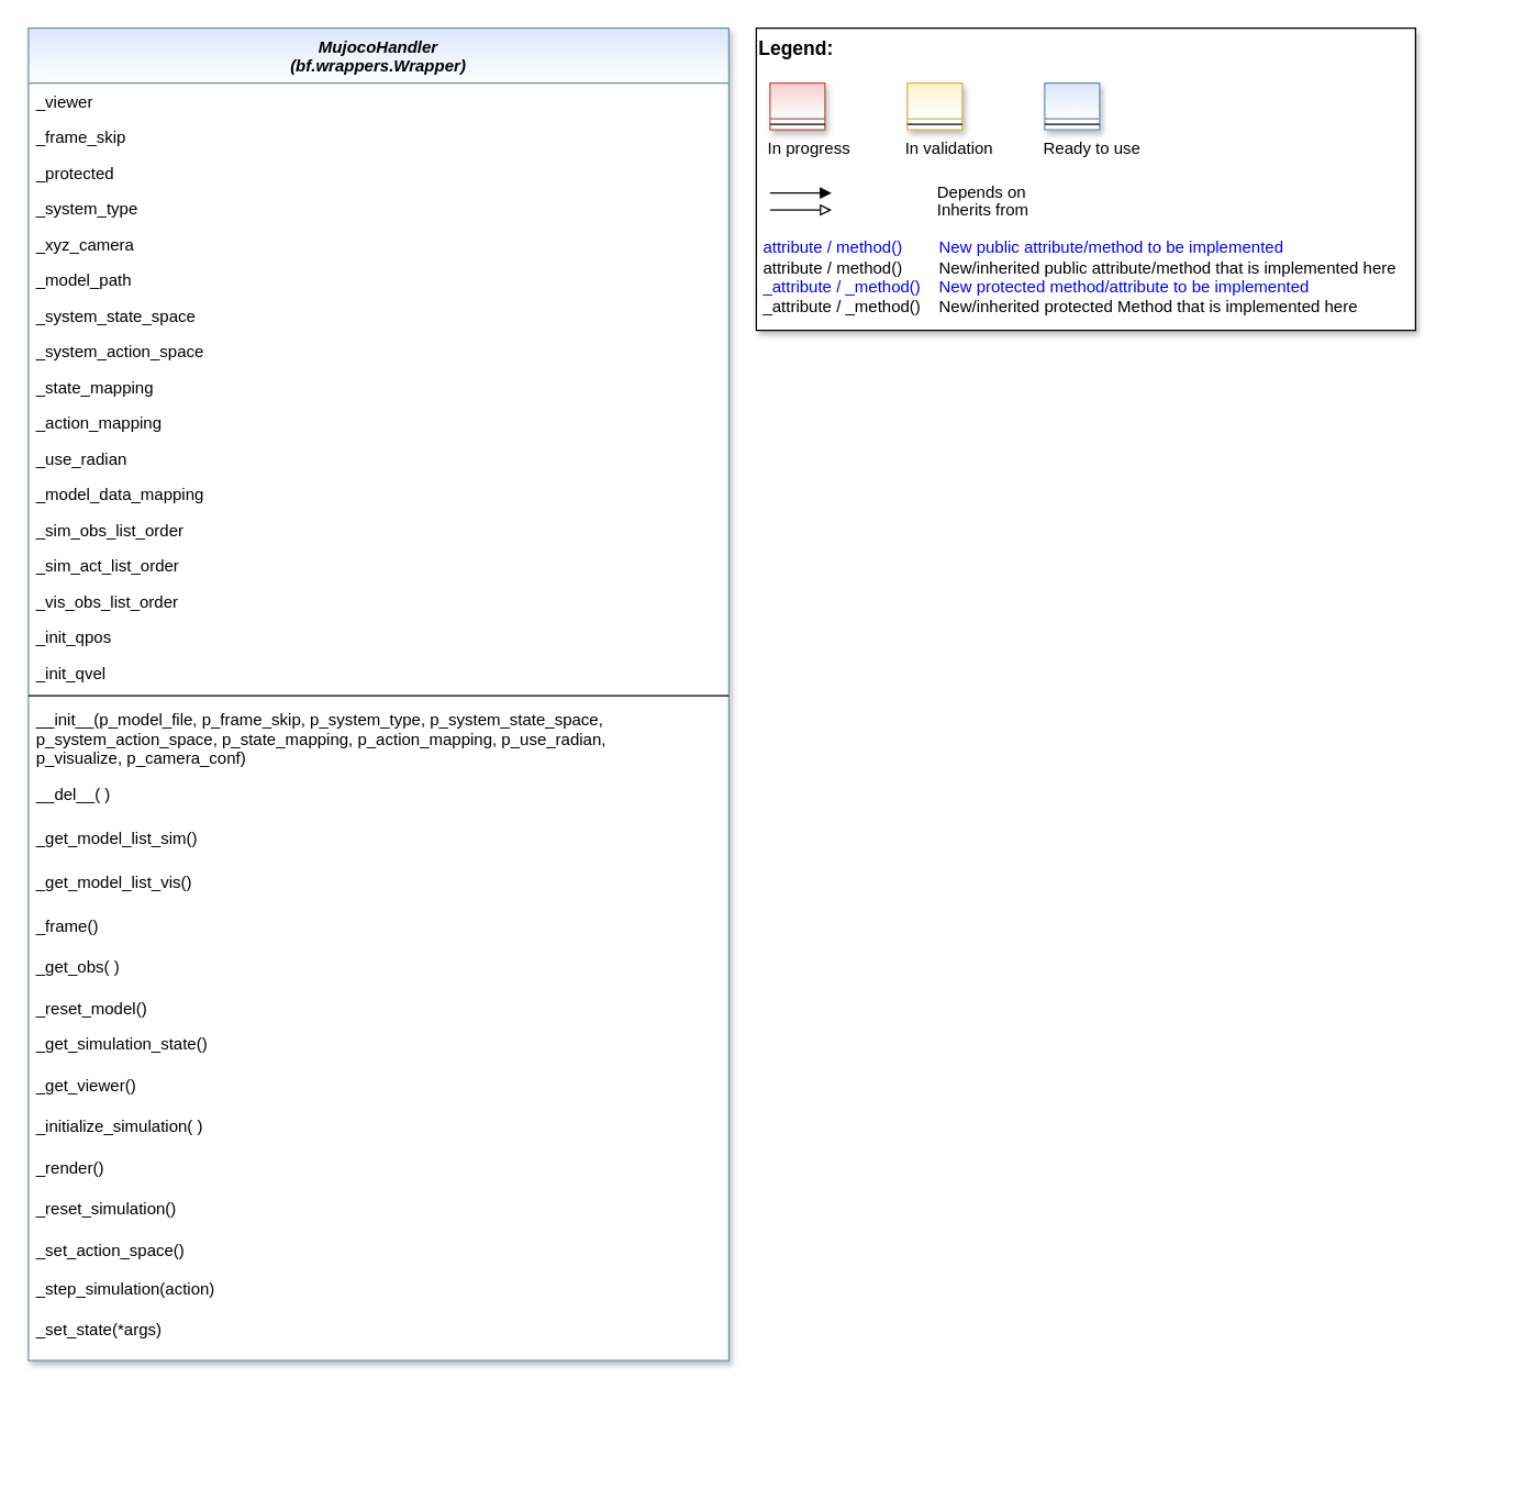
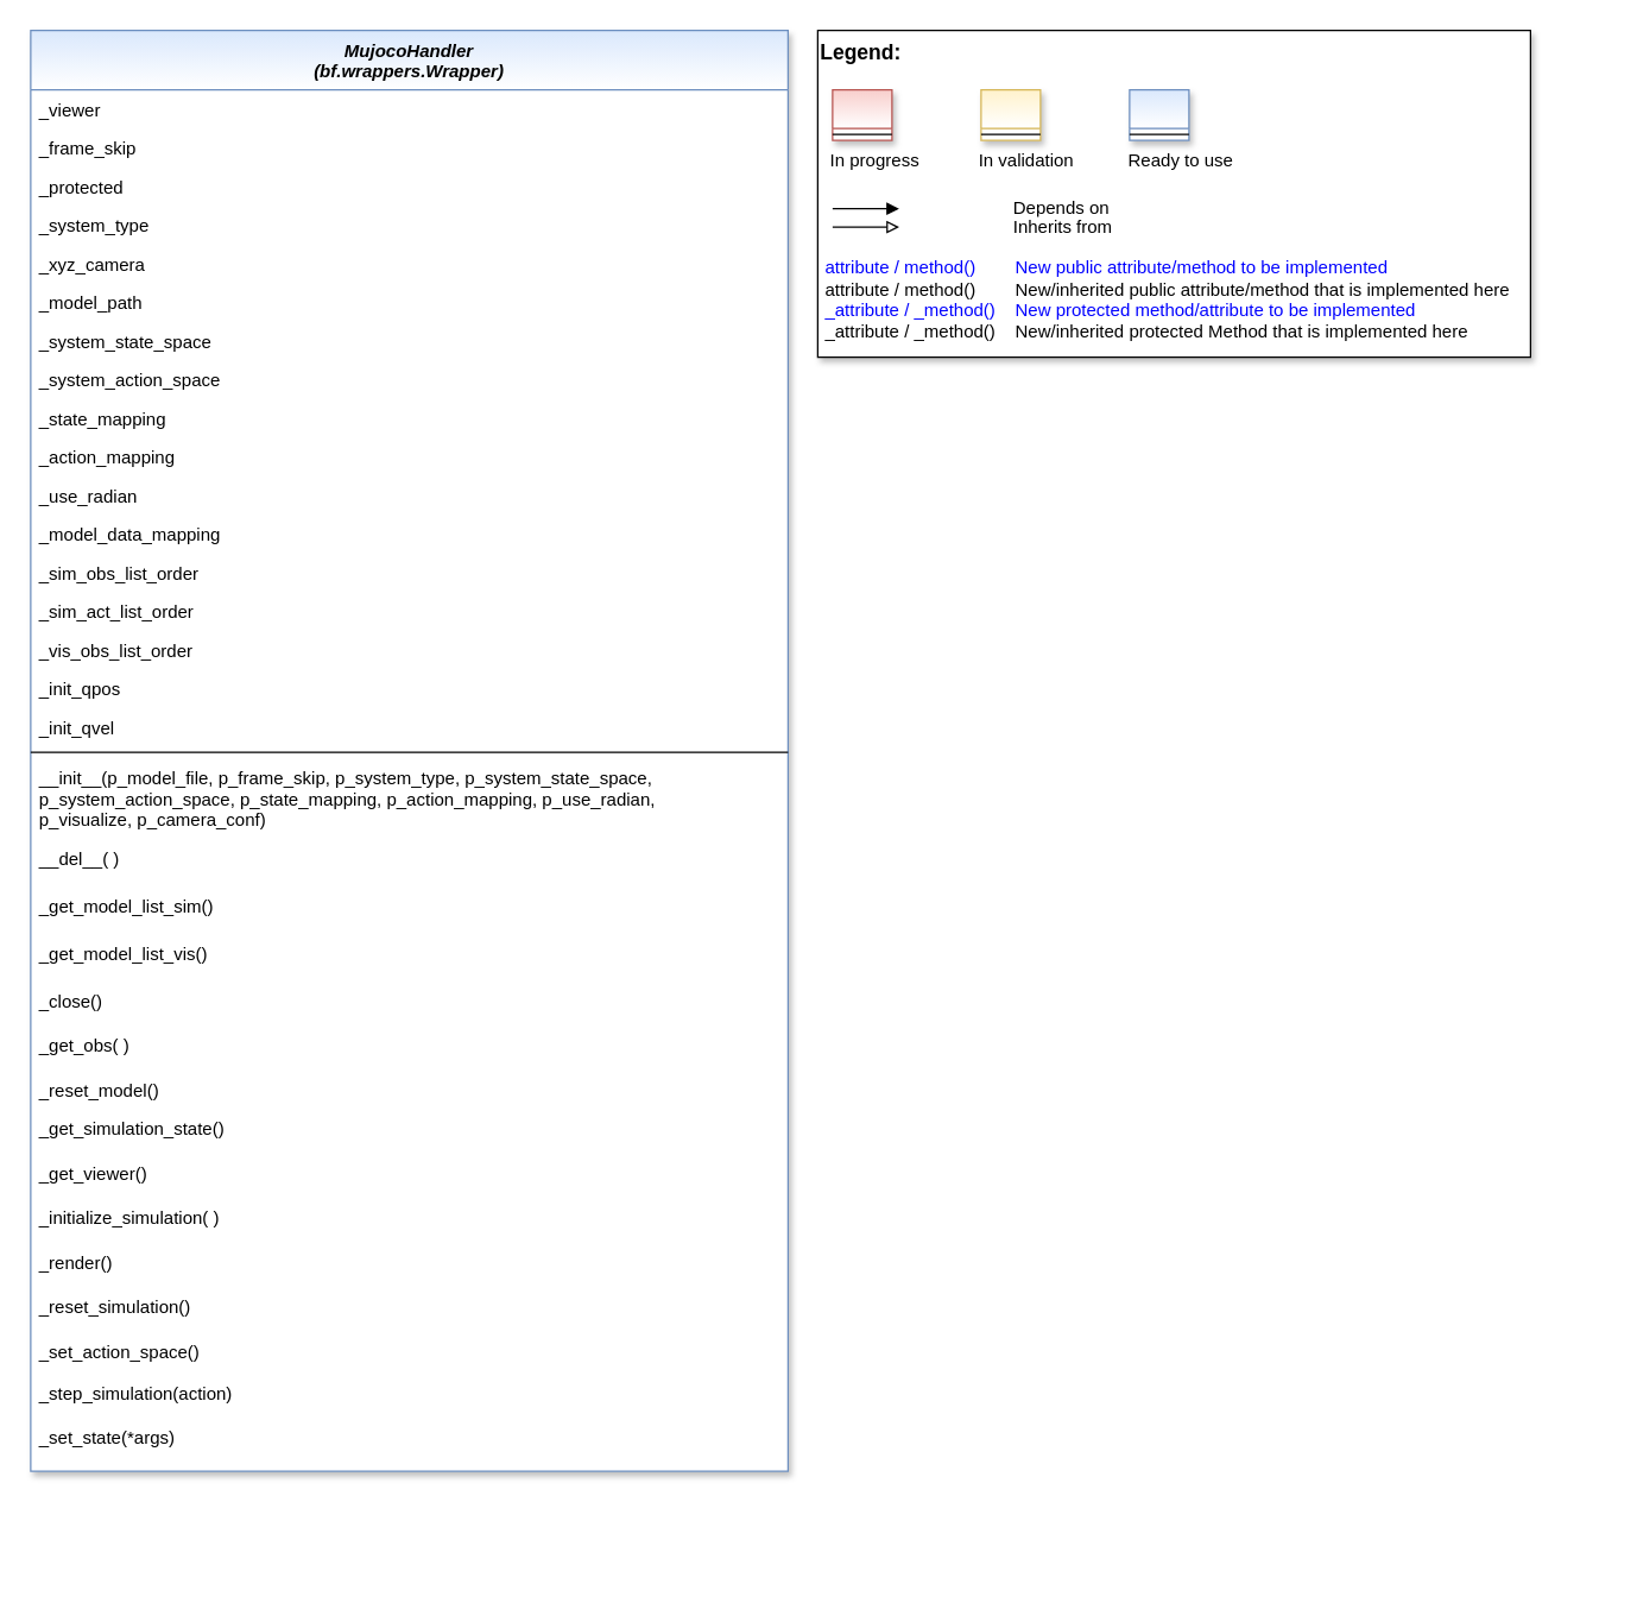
  <mxCell id="0" />
  <mxCell id="1" parent="0" />
  <mxCell id="2" value="" style="group" parent="1" vertex="1" connectable="0"><mxGeometry x="550" y="20" width="530" height="1050" as="geometry" /></mxCell>
  <mxCell id="3" value="&lt;font color=&quot;#000000&quot; size=&quot;1&quot;&gt;&lt;b style=&quot;font-size: 14px&quot;&gt;Legend:&lt;br&gt;&lt;/b&gt;&lt;/font&gt;&lt;br&gt;&lt;br&gt;&lt;br&gt;&lt;font color=&quot;#0000ff&quot; style=&quot;font-size: 6px&quot;&gt;&lt;br&gt;&lt;/font&gt;&lt;span style=&quot;color: rgb(0 , 0 , 0)&quot;&gt;&lt;font style=&quot;font-size: 4px&quot;&gt;&amp;nbsp; &amp;nbsp;&lt;/font&gt;&amp;nbsp;In progress&amp;nbsp; &amp;nbsp; &amp;nbsp; &amp;nbsp; &amp;nbsp; &amp;nbsp; In validation&amp;nbsp; &amp;nbsp; &amp;nbsp; &amp;nbsp; &amp;nbsp; &amp;nbsp;Ready to use&lt;/span&gt;&lt;font color=&quot;#000000&quot;&gt;&amp;nbsp;&lt;br&gt;&lt;/font&gt;&lt;font color=&quot;#0000ff&quot;&gt;&lt;br&gt;&lt;br&gt;&lt;br&gt;&lt;br&gt;&amp;nbsp;attribute / method()&amp;nbsp; &amp;nbsp; &amp;nbsp; &amp;nbsp; New public attribute/method to be implemented&lt;/font&gt;&lt;br&gt;&lt;font color=&quot;#000000&quot;&gt;&amp;nbsp;&lt;/font&gt;&lt;font color=&quot;#000000&quot;&gt;attribute / method()&lt;span&gt;&#09;&lt;/span&gt;&amp;nbsp; &amp;nbsp; &amp;nbsp; &amp;nbsp;New/inherited public attribute/method that is implemented here&lt;br&gt;&lt;/font&gt;&lt;font color=&quot;#0000ff&quot;&gt;&amp;nbsp;_attribute /&amp;nbsp;&lt;/font&gt;&lt;font color=&quot;#0000ff&quot;&gt;_method()&amp;nbsp; &amp;nbsp; New protected method/attribute to be implemented&lt;/font&gt;&lt;br&gt;&lt;font color=&quot;#000000&quot;&gt;&amp;nbsp;_attribute / _method()&amp;nbsp; &amp;nbsp; New/inherited protected Method that is implemented here&lt;br&gt;&lt;/font&gt;&lt;font color=&quot;#000000&quot;&gt;&lt;br&gt;&lt;br&gt;&lt;br&gt;&lt;br&gt;&lt;br&gt;&lt;/font&gt;" style="text;html=1;align=left;verticalAlign=top;whiteSpace=wrap;rounded=0;fontColor=#006600;strokeColor=#000000;shadow=1;fillColor=#ffffff;" parent="2" vertex="1"><mxGeometry width="480" height="220" as="geometry" /></mxCell>
  <mxCell id="4" value="Depends on" style="endArrow=block;html=1;labelPosition=right;verticalLabelPosition=middle;align=left;verticalAlign=middle;endFill=1;fontSize=12;" parent="2" edge="1"><mxGeometry x="-1590" y="-2180" width="50" height="50" as="geometry"><mxPoint x="10.0" y="120.003" as="sourcePoint" /><mxPoint x="54.848" y="120.003" as="targetPoint" /><mxPoint x="98" as="offset" /><Array as="points"><mxPoint x="30" y="120" /></Array></mxGeometry></mxCell>
  <mxCell id="5" value="Inherits from" style="endArrow=block;html=1;labelPosition=right;verticalLabelPosition=middle;align=left;verticalAlign=middle;endFill=0;fontSize=12;" parent="2" edge="1"><mxGeometry x="-1590" y="-2180" width="50" height="50" as="geometry"><mxPoint x="10.0" y="132.385" as="sourcePoint" /><mxPoint x="54.848" y="132.385" as="targetPoint" /><mxPoint x="98" y="1" as="offset" /></mxGeometry></mxCell>
  <mxCell id="6" value="" style="swimlane;fontStyle=3;align=center;verticalAlign=top;childLayout=stackLayout;horizontal=1;startSize=26;horizontalStack=0;resizeParent=1;resizeLast=0;collapsible=1;marginBottom=0;rounded=0;shadow=1;strokeWidth=1;fillColor=#f8cecc;strokeColor=#b85450;gradientColor=#ffffff;swimlaneFillColor=#ffffff;" parent="2" vertex="1"><mxGeometry x="10" y="40" width="40" height="34" as="geometry"><mxRectangle x="230" y="140" width="160" height="26" as="alternateBounds" /></mxGeometry></mxCell>
  <mxCell id="7" value="" style="line;html=1;strokeWidth=1;align=left;verticalAlign=middle;spacingTop=-1;spacingLeft=3;spacingRight=3;rotatable=0;labelPosition=right;points=[];portConstraint=eastwest;" parent="6" vertex="1"><mxGeometry y="26" width="40" height="8" as="geometry" /></mxCell>
  <mxCell id="8" value="" style="swimlane;fontStyle=3;align=center;verticalAlign=top;childLayout=stackLayout;horizontal=1;startSize=26;horizontalStack=0;resizeParent=1;resizeLast=0;collapsible=1;marginBottom=0;rounded=0;shadow=1;strokeWidth=1;fillColor=#fff2cc;strokeColor=#d6b656;gradientColor=#ffffff;swimlaneFillColor=#ffffff;" parent="2" vertex="1"><mxGeometry x="110" y="40" width="40" height="34" as="geometry"><mxRectangle x="230" y="140" width="160" height="26" as="alternateBounds" /></mxGeometry></mxCell>
  <mxCell id="9" value="" style="line;html=1;strokeWidth=1;align=left;verticalAlign=middle;spacingTop=-1;spacingLeft=3;spacingRight=3;rotatable=0;labelPosition=right;points=[];portConstraint=eastwest;" parent="8" vertex="1"><mxGeometry y="26" width="40" height="8" as="geometry" /></mxCell>
  <mxCell id="10" value="" style="swimlane;fontStyle=3;align=center;verticalAlign=top;childLayout=stackLayout;horizontal=1;startSize=26;horizontalStack=0;resizeParent=1;resizeLast=0;collapsible=1;marginBottom=0;rounded=0;shadow=1;strokeWidth=1;fillColor=#dae8fc;strokeColor=#6c8ebf;gradientColor=#ffffff;swimlaneFillColor=#ffffff;" parent="2" vertex="1"><mxGeometry x="210" y="40" width="40" height="34" as="geometry"><mxRectangle x="230" y="140" width="160" height="26" as="alternateBounds" /></mxGeometry></mxCell>
  <mxCell id="11" value="" style="line;html=1;strokeWidth=1;align=left;verticalAlign=middle;spacingTop=-1;spacingLeft=3;spacingRight=3;rotatable=0;labelPosition=right;points=[];portConstraint=eastwest;" parent="10" vertex="1"><mxGeometry y="26" width="40" height="8" as="geometry" /></mxCell>
  <mxCell id="12" value="MujocoHandler&#10;(bf.wrappers.Wrapper)" style="swimlane;fontStyle=3;align=center;verticalAlign=top;childLayout=stackLayout;horizontal=1;startSize=40;horizontalStack=0;resizeParent=1;resizeLast=0;collapsible=1;marginBottom=0;rounded=0;shadow=1;strokeWidth=1;fillColor=#dae8fc;strokeColor=#6c8ebf;gradientColor=#ffffff;swimlaneFillColor=#ffffff;" parent="1" vertex="1"><mxGeometry x="20" y="20" width="510" height="970" as="geometry"><mxRectangle x="230" y="140" width="160" height="26" as="alternateBounds" /></mxGeometry></mxCell>
  <mxCell id="13" value="_viewer" style="text;align=left;verticalAlign=top;spacingLeft=4;spacingRight=4;overflow=hidden;rotatable=0;points=[[0,0.5],[1,0.5]];portConstraint=eastwest;" parent="12" vertex="1"><mxGeometry y="40" width="510" height="26" as="geometry" /></mxCell>
  <mxCell id="14" value="_frame_skip" style="text;align=left;verticalAlign=top;spacingLeft=4;spacingRight=4;overflow=hidden;rotatable=0;points=[[0,0.5],[1,0.5]];portConstraint=eastwest;" parent="12" vertex="1"><mxGeometry y="66" width="510" height="26" as="geometry" /></mxCell>
  <mxCell id="15" value="_protected" style="text;align=left;verticalAlign=top;spacingLeft=4;spacingRight=4;overflow=hidden;rotatable=0;points=[[0,0.5],[1,0.5]];portConstraint=eastwest;" parent="12" vertex="1"><mxGeometry y="92" width="510" height="26" as="geometry" /></mxCell>
  <mxCell id="16" value="_system_type" style="text;align=left;verticalAlign=top;spacingLeft=4;spacingRight=4;overflow=hidden;rotatable=0;points=[[0,0.5],[1,0.5]];portConstraint=eastwest;" parent="12" vertex="1"><mxGeometry y="118" width="510" height="26" as="geometry" /></mxCell>
  <mxCell id="17" value="_xyz_camera" style="text;align=left;verticalAlign=top;spacingLeft=4;spacingRight=4;overflow=hidden;rotatable=0;points=[[0,0.5],[1,0.5]];portConstraint=eastwest;" parent="12" vertex="1"><mxGeometry y="144" width="510" height="26" as="geometry" /></mxCell>
  <mxCell id="18" value="_model_path" style="text;align=left;verticalAlign=top;spacingLeft=4;spacingRight=4;overflow=hidden;rotatable=0;points=[[0,0.5],[1,0.5]];portConstraint=eastwest;" parent="12" vertex="1"><mxGeometry y="170" width="510" height="26" as="geometry" /></mxCell>
  <mxCell id="19" value="_system_state_space" style="text;align=left;verticalAlign=top;spacingLeft=4;spacingRight=4;overflow=hidden;rotatable=0;points=[[0,0.5],[1,0.5]];portConstraint=eastwest;" parent="12" vertex="1"><mxGeometry y="196" width="510" height="26" as="geometry" /></mxCell>
  <mxCell id="20" value="_system_action_space" style="text;align=left;verticalAlign=top;spacingLeft=4;spacingRight=4;overflow=hidden;rotatable=0;points=[[0,0.5],[1,0.5]];portConstraint=eastwest;" vertex="1" parent="12"><mxGeometry y="222" width="510" height="26" as="geometry" /></mxCell>
  <mxCell id="21" value="_state_mapping" style="text;align=left;verticalAlign=top;spacingLeft=4;spacingRight=4;overflow=hidden;rotatable=0;points=[[0,0.5],[1,0.5]];portConstraint=eastwest;" parent="12" vertex="1"><mxGeometry y="248" width="510" height="26" as="geometry" /></mxCell>
  <mxCell id="22" value="_action_mapping" style="text;align=left;verticalAlign=top;spacingLeft=4;spacingRight=4;overflow=hidden;rotatable=0;points=[[0,0.5],[1,0.5]];portConstraint=eastwest;" vertex="1" parent="12"><mxGeometry y="274" width="510" height="26" as="geometry" /></mxCell>
  <mxCell id="23" value="_use_radian" style="text;align=left;verticalAlign=top;spacingLeft=4;spacingRight=4;overflow=hidden;rotatable=0;points=[[0,0.5],[1,0.5]];portConstraint=eastwest;" parent="12" vertex="1"><mxGeometry y="300" width="510" height="26" as="geometry" /></mxCell>
  <mxCell id="24" value="_model_data_mapping" style="text;align=left;verticalAlign=top;spacingLeft=4;spacingRight=4;overflow=hidden;rotatable=0;points=[[0,0.5],[1,0.5]];portConstraint=eastwest;" parent="12" vertex="1"><mxGeometry y="326" width="510" height="26" as="geometry" /></mxCell>
  <mxCell id="25" value="_sim_obs_list_order" style="text;align=left;verticalAlign=top;spacingLeft=4;spacingRight=4;overflow=hidden;rotatable=0;points=[[0,0.5],[1,0.5]];portConstraint=eastwest;" parent="12" vertex="1"><mxGeometry y="352" width="510" height="26" as="geometry" /></mxCell>
  <mxCell id="26" value="_sim_act_list_order" style="text;align=left;verticalAlign=top;spacingLeft=4;spacingRight=4;overflow=hidden;rotatable=0;points=[[0,0.5],[1,0.5]];portConstraint=eastwest;" vertex="1" parent="12"><mxGeometry y="378" width="510" height="26" as="geometry" /></mxCell>
  <mxCell id="27" value="_vis_obs_list_order" style="text;align=left;verticalAlign=top;spacingLeft=4;spacingRight=4;overflow=hidden;rotatable=0;points=[[0,0.5],[1,0.5]];portConstraint=eastwest;" parent="12" vertex="1"><mxGeometry y="404" width="510" height="26" as="geometry" /></mxCell>
  <mxCell id="28" value="_init_qpos" style="text;align=left;verticalAlign=top;spacingLeft=4;spacingRight=4;overflow=hidden;rotatable=0;points=[[0,0.5],[1,0.5]];portConstraint=eastwest;" parent="12" vertex="1"><mxGeometry y="430" width="510" height="26" as="geometry" /></mxCell>
  <mxCell id="29" value="_init_qvel" style="text;align=left;verticalAlign=top;spacingLeft=4;spacingRight=4;overflow=hidden;rotatable=0;points=[[0,0.5],[1,0.5]];portConstraint=eastwest;" parent="12" vertex="1"><mxGeometry y="456" width="510" height="26" as="geometry" /></mxCell>
  <mxCell id="30" value="" style="line;html=1;strokeWidth=1;align=left;verticalAlign=middle;spacingTop=-1;spacingLeft=3;spacingRight=3;rotatable=0;labelPosition=right;points=[];portConstraint=eastwest;" parent="12" vertex="1"><mxGeometry y="482" width="510" height="8" as="geometry" /></mxCell>
  <mxCell id="31" value="__init__(p_model_file, p_frame_skip, p_system_type, p_system_state_space, &#10;p_system_action_space, p_state_mapping, p_action_mapping, p_use_radian, &#10;p_visualize, p_camera_conf)" style="text;align=left;verticalAlign=top;spacingLeft=4;spacingRight=4;overflow=hidden;rotatable=0;points=[[0,0.5],[1,0.5]];portConstraint=eastwest;" parent="12" vertex="1"><mxGeometry y="490" width="510" height="54" as="geometry" /></mxCell>
  <mxCell id="32" value="__del__( )" style="text;align=left;verticalAlign=top;spacingLeft=4;spacingRight=4;overflow=hidden;rotatable=0;points=[[0,0.5],[1,0.5]];portConstraint=eastwest;" parent="12" vertex="1"><mxGeometry y="544" width="510" height="32" as="geometry" /></mxCell>
  <mxCell id="33" value="_get_model_list_sim()" style="text;align=left;verticalAlign=top;spacingLeft=4;spacingRight=4;overflow=hidden;rotatable=0;points=[[0,0.5],[1,0.5]];portConstraint=eastwest;" parent="12" vertex="1"><mxGeometry y="576" width="510" height="32" as="geometry" /></mxCell>
  <mxCell id="34" value="_get_model_list_vis()" style="text;align=left;verticalAlign=top;spacingLeft=4;spacingRight=4;overflow=hidden;rotatable=0;points=[[0,0.5],[1,0.5]];portConstraint=eastwest;" parent="12" vertex="1"><mxGeometry y="608" width="510" height="32" as="geometry" /></mxCell>
- <mxCell id="35" value="_frame()" style="text;align=left;verticalAlign=top;spacingLeft=4;spacingRight=4;overflow=hidden;rotatable=0;points=[[0,0.5],[1,0.5]];portConstraint=eastwest;" parent="12" vertex="1"><mxGeometry y="640" width="510" height="30" as="geometry" /></mxCell>
+ <mxCell id="35" value="_close()" style="text;align=left;verticalAlign=top;spacingLeft=4;spacingRight=4;overflow=hidden;rotatable=0;points=[[0,0.5],[1,0.5]];portConstraint=eastwest;" parent="12" vertex="1"><mxGeometry y="640" width="510" height="30" as="geometry" /></mxCell>
  <mxCell id="36" value="_get_obs( )" style="text;align=left;verticalAlign=top;spacingLeft=4;spacingRight=4;overflow=hidden;rotatable=0;points=[[0,0.5],[1,0.5]];portConstraint=eastwest;fontColor=#000000;" parent="12" vertex="1"><mxGeometry y="670" width="510" height="30" as="geometry" /></mxCell>
  <mxCell id="37" value="_reset_model()" style="text;align=left;verticalAlign=top;spacingLeft=4;spacingRight=4;overflow=hidden;rotatable=0;points=[[0,0.5],[1,0.5]];portConstraint=eastwest;fontColor=#000000;" parent="12" vertex="1"><mxGeometry y="700" width="510" height="26" as="geometry" /></mxCell>
  <mxCell id="38" value="_get_simulation_state()" style="text;align=left;verticalAlign=top;spacingLeft=4;spacingRight=4;overflow=hidden;rotatable=0;points=[[0,0.5],[1,0.5]];portConstraint=eastwest;" parent="12" vertex="1"><mxGeometry y="726" width="510" height="30" as="geometry" /></mxCell>
  <mxCell id="39" value="_get_viewer()" style="text;align=left;verticalAlign=top;spacingLeft=4;spacingRight=4;overflow=hidden;rotatable=0;points=[[0,0.5],[1,0.5]];portConstraint=eastwest;" parent="12" vertex="1"><mxGeometry y="756" width="510" height="30" as="geometry" /></mxCell>
  <mxCell id="40" value="_initialize_simulation( )" style="text;align=left;verticalAlign=top;spacingLeft=4;spacingRight=4;overflow=hidden;rotatable=0;points=[[0,0.5],[1,0.5]];portConstraint=eastwest;" parent="12" vertex="1"><mxGeometry y="786" width="510" height="30" as="geometry" /></mxCell>
  <mxCell id="41" value="_render()" style="text;align=left;verticalAlign=top;spacingLeft=4;spacingRight=4;overflow=hidden;rotatable=0;points=[[0,0.5],[1,0.5]];portConstraint=eastwest;" parent="12" vertex="1"><mxGeometry y="816" width="510" height="30" as="geometry" /></mxCell>
  <mxCell id="42" value="_reset_simulation()" style="text;align=left;verticalAlign=top;spacingLeft=4;spacingRight=4;overflow=hidden;rotatable=0;points=[[0,0.5],[1,0.5]];portConstraint=eastwest;" parent="12" vertex="1"><mxGeometry y="846" width="510" height="30" as="geometry" /></mxCell>
  <mxCell id="43" value="_set_action_space()" style="text;align=left;verticalAlign=top;spacingLeft=4;spacingRight=4;overflow=hidden;rotatable=0;points=[[0,0.5],[1,0.5]];portConstraint=eastwest;" parent="12" vertex="1"><mxGeometry y="876" width="510" height="28" as="geometry" /></mxCell>
  <mxCell id="44" value="_step_simulation(action)" style="text;align=left;verticalAlign=top;spacingLeft=4;spacingRight=4;overflow=hidden;rotatable=0;points=[[0,0.5],[1,0.5]];portConstraint=eastwest;" parent="12" vertex="1"><mxGeometry y="904" width="510" height="30" as="geometry" /></mxCell>
  <mxCell id="45" value="_set_state(*args)" style="text;align=left;verticalAlign=top;spacingLeft=4;spacingRight=4;overflow=hidden;rotatable=0;points=[[0,0.5],[1,0.5]];portConstraint=eastwest;" parent="12" vertex="1"><mxGeometry y="934" width="510" height="30" as="geometry" /></mxCell>
